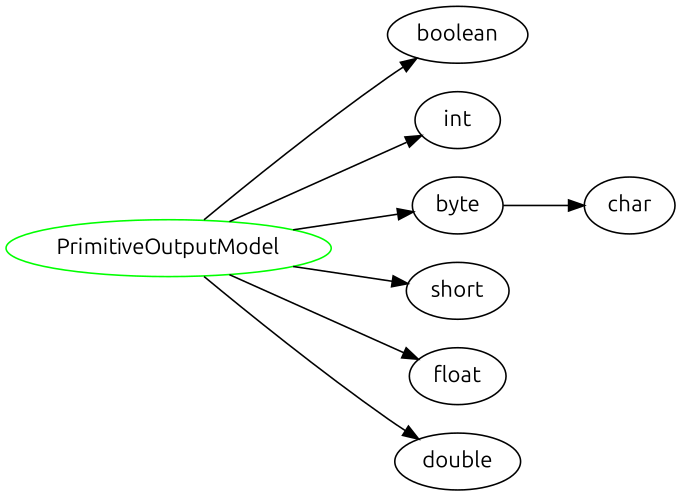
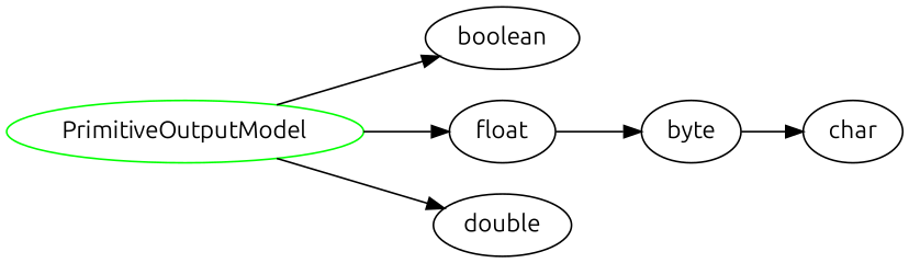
  digraph {
    fontname=Ubuntu
    rankdir=LR
    splines=true
    node [fontname=Ubuntu]
    edge [fontname=Ubuntu]
    n1 [color=green label=PrimitiveOutputModel]
    n2 [label=boolean]
-   n3 [label=int]
    n4 [label=byte]
-   n5 [label=short]
    n6 [label=float]
    n7 [label=double]
    n8 [label=char]
    n1 -> n2
-   n1 -> n3
-   n1 -> n4
-   n1 -> n5
+   n6 -> n4
    n1 -> n6
    n1 -> n7
    n4 -> n8
  }
